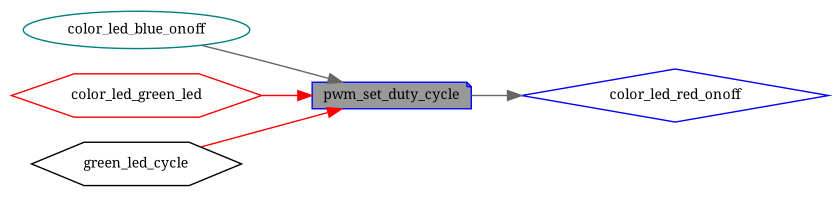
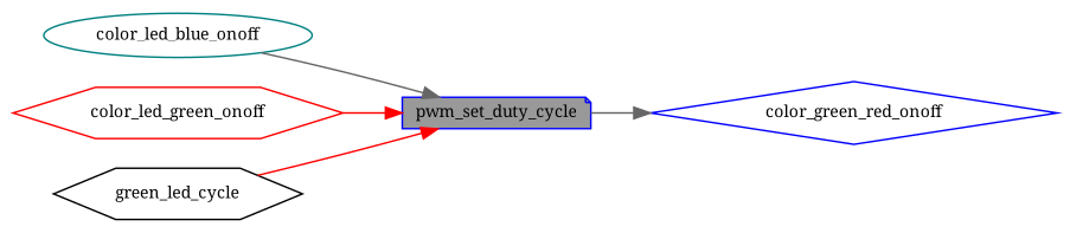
  digraph {
    fontname="Noto Serif"
    rankdir=RL
    node [color=blue fillcolor=white fontname="Noto Serif" fontsize=10 shape=hexagon style=filled]
    edge [color=gray40 dir=back fontname="Noto Serif" fontsize=10 labelfontname=Helvetica labelfontsize=10 style=solid]
    n1 [fillcolor=grey60 fontcolor=black height=0.2 label=pwm_set_duty_cycle shape=note width=0.4]
    n2 [color=teal height=0.2 label=color_led_blue_onoff shape=ellipse width=0.4]
-   n3 [color=red height=0.2 label=color_led_green_led width=0.4]
+   n3 [color=red height=0.2 label=color_led_green_onoff width=0.4]
    n4 [color=black height=0.2 label=green_led_cycle width=0.4]
-   n5 [height=0.2 label=color_led_red_onoff shape=diamond width=0.4]
+   n5 [height=0.2 label=color_green_red_onoff shape=diamond width=0.4]
    n1 -> n2
    n1 -> n3 [color=red]
    n1 -> n4 [color=red]
    n5 -> n1
  }
